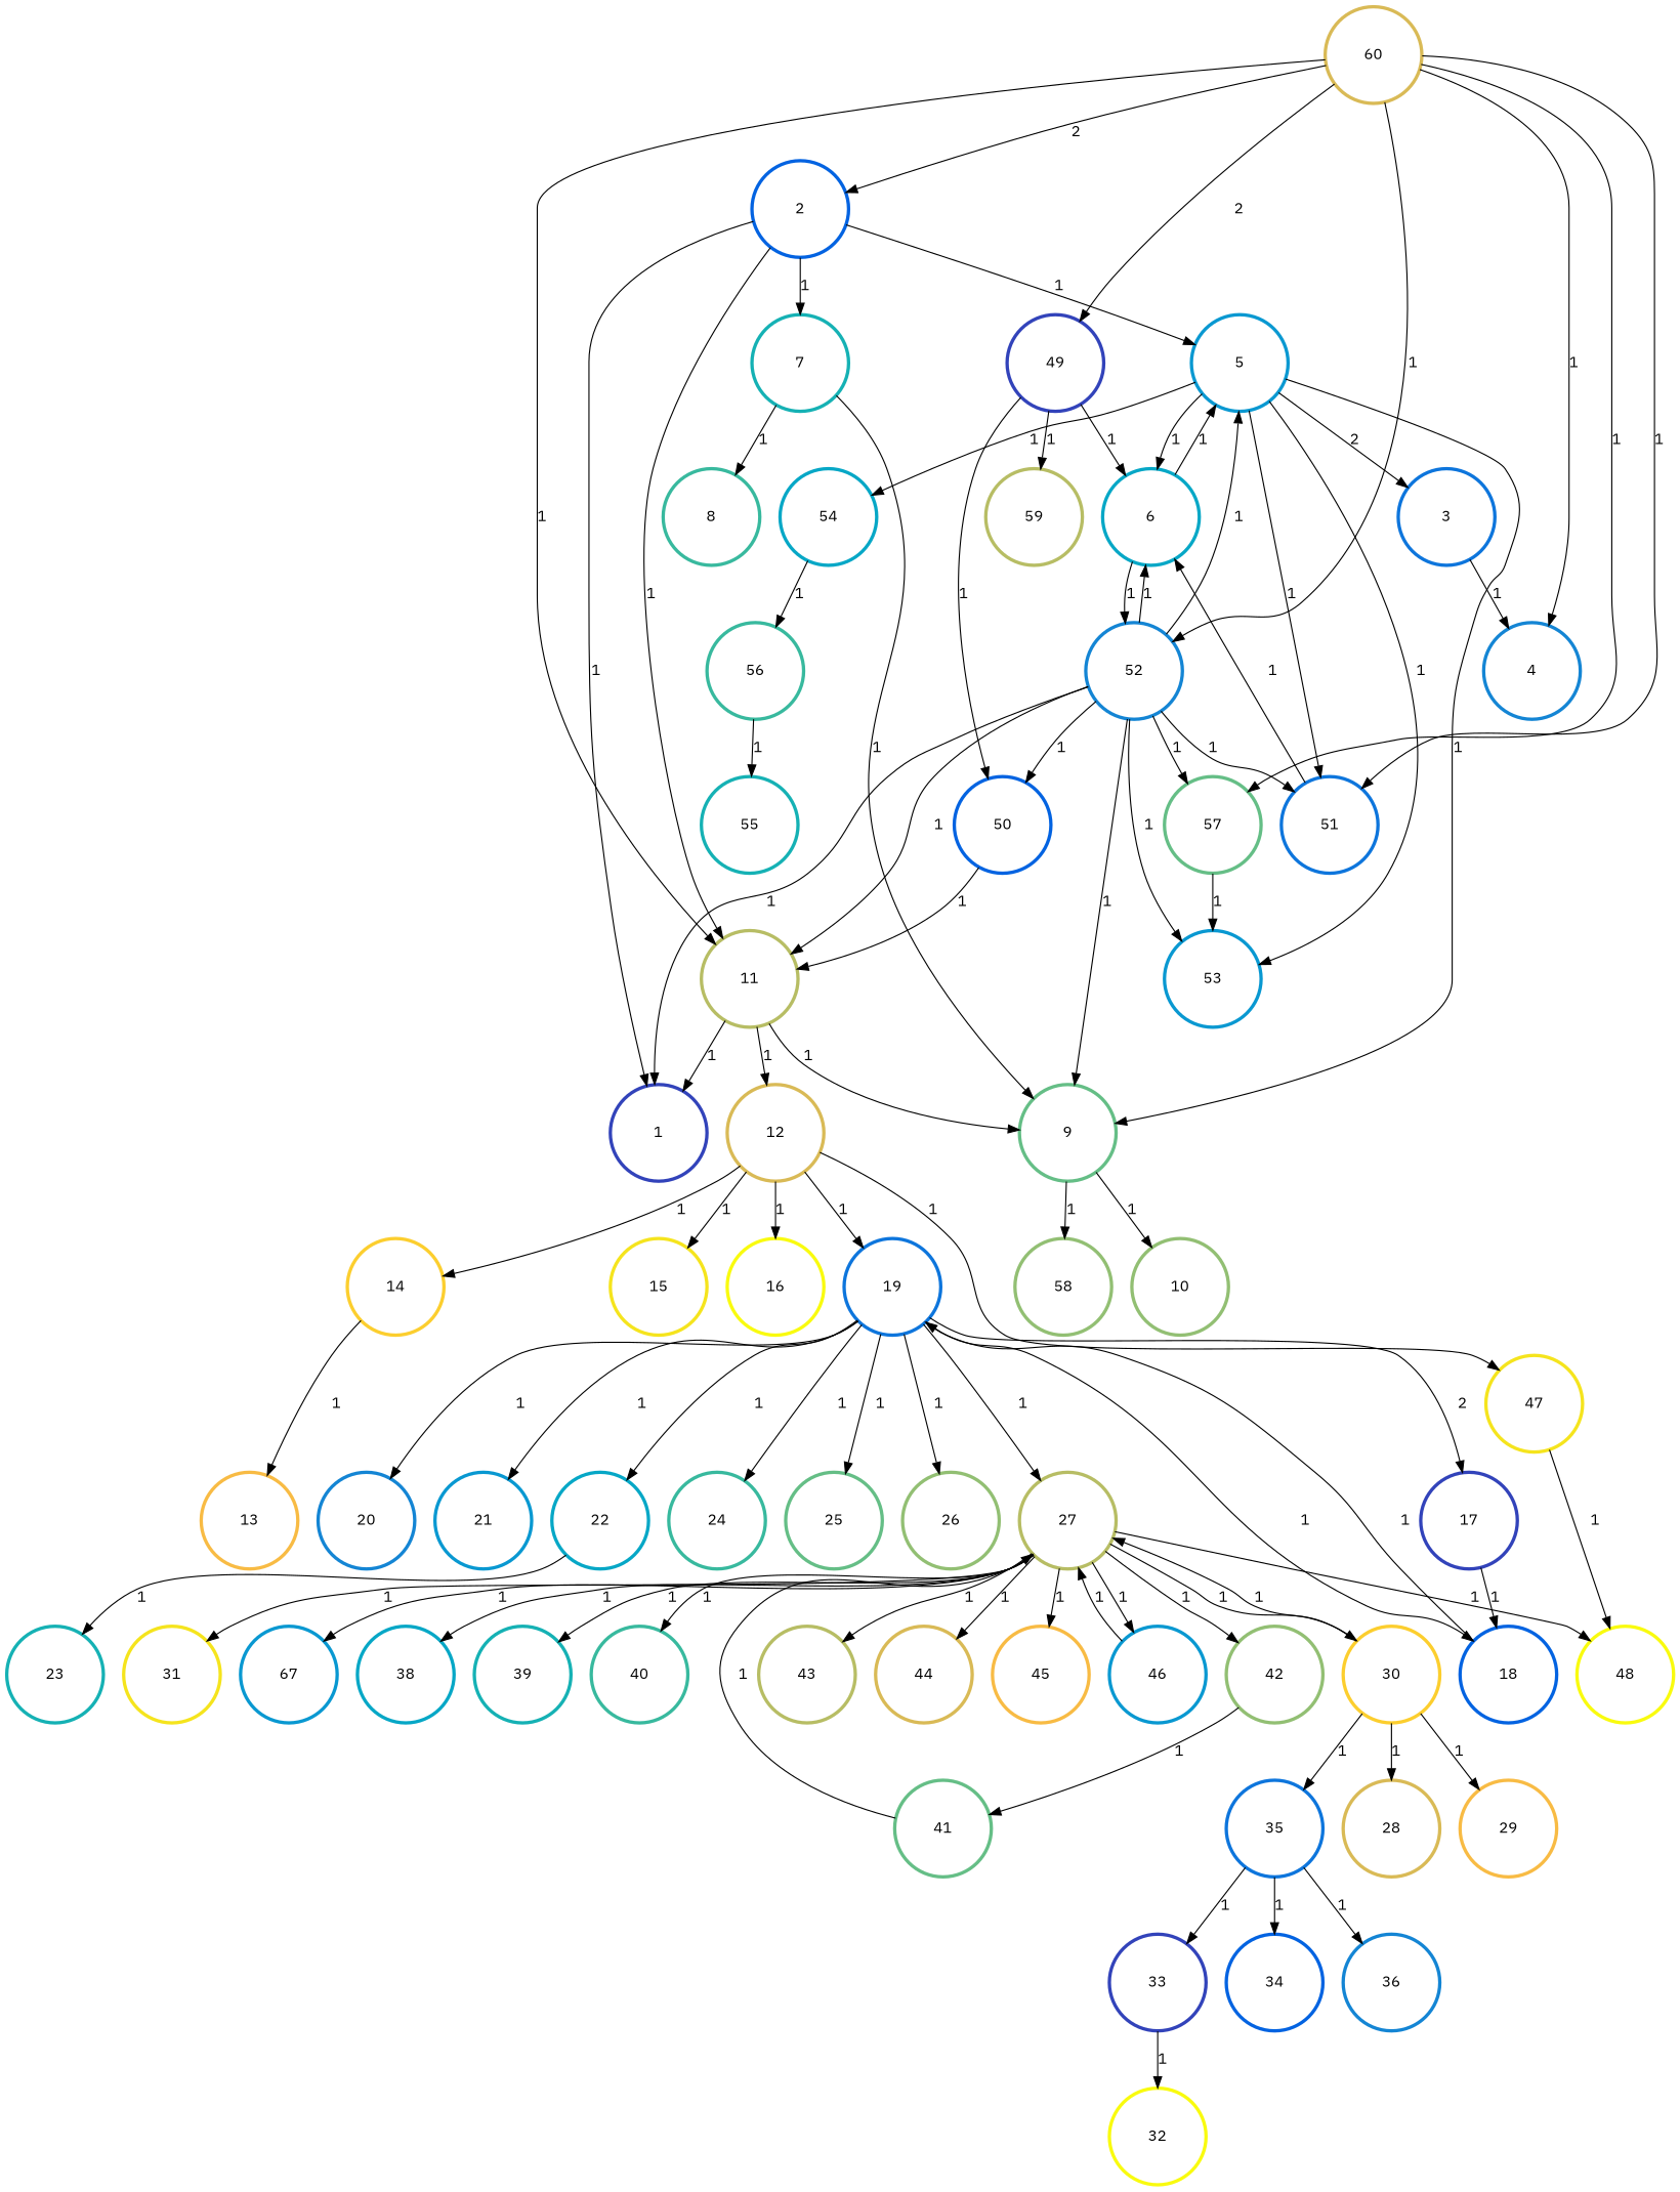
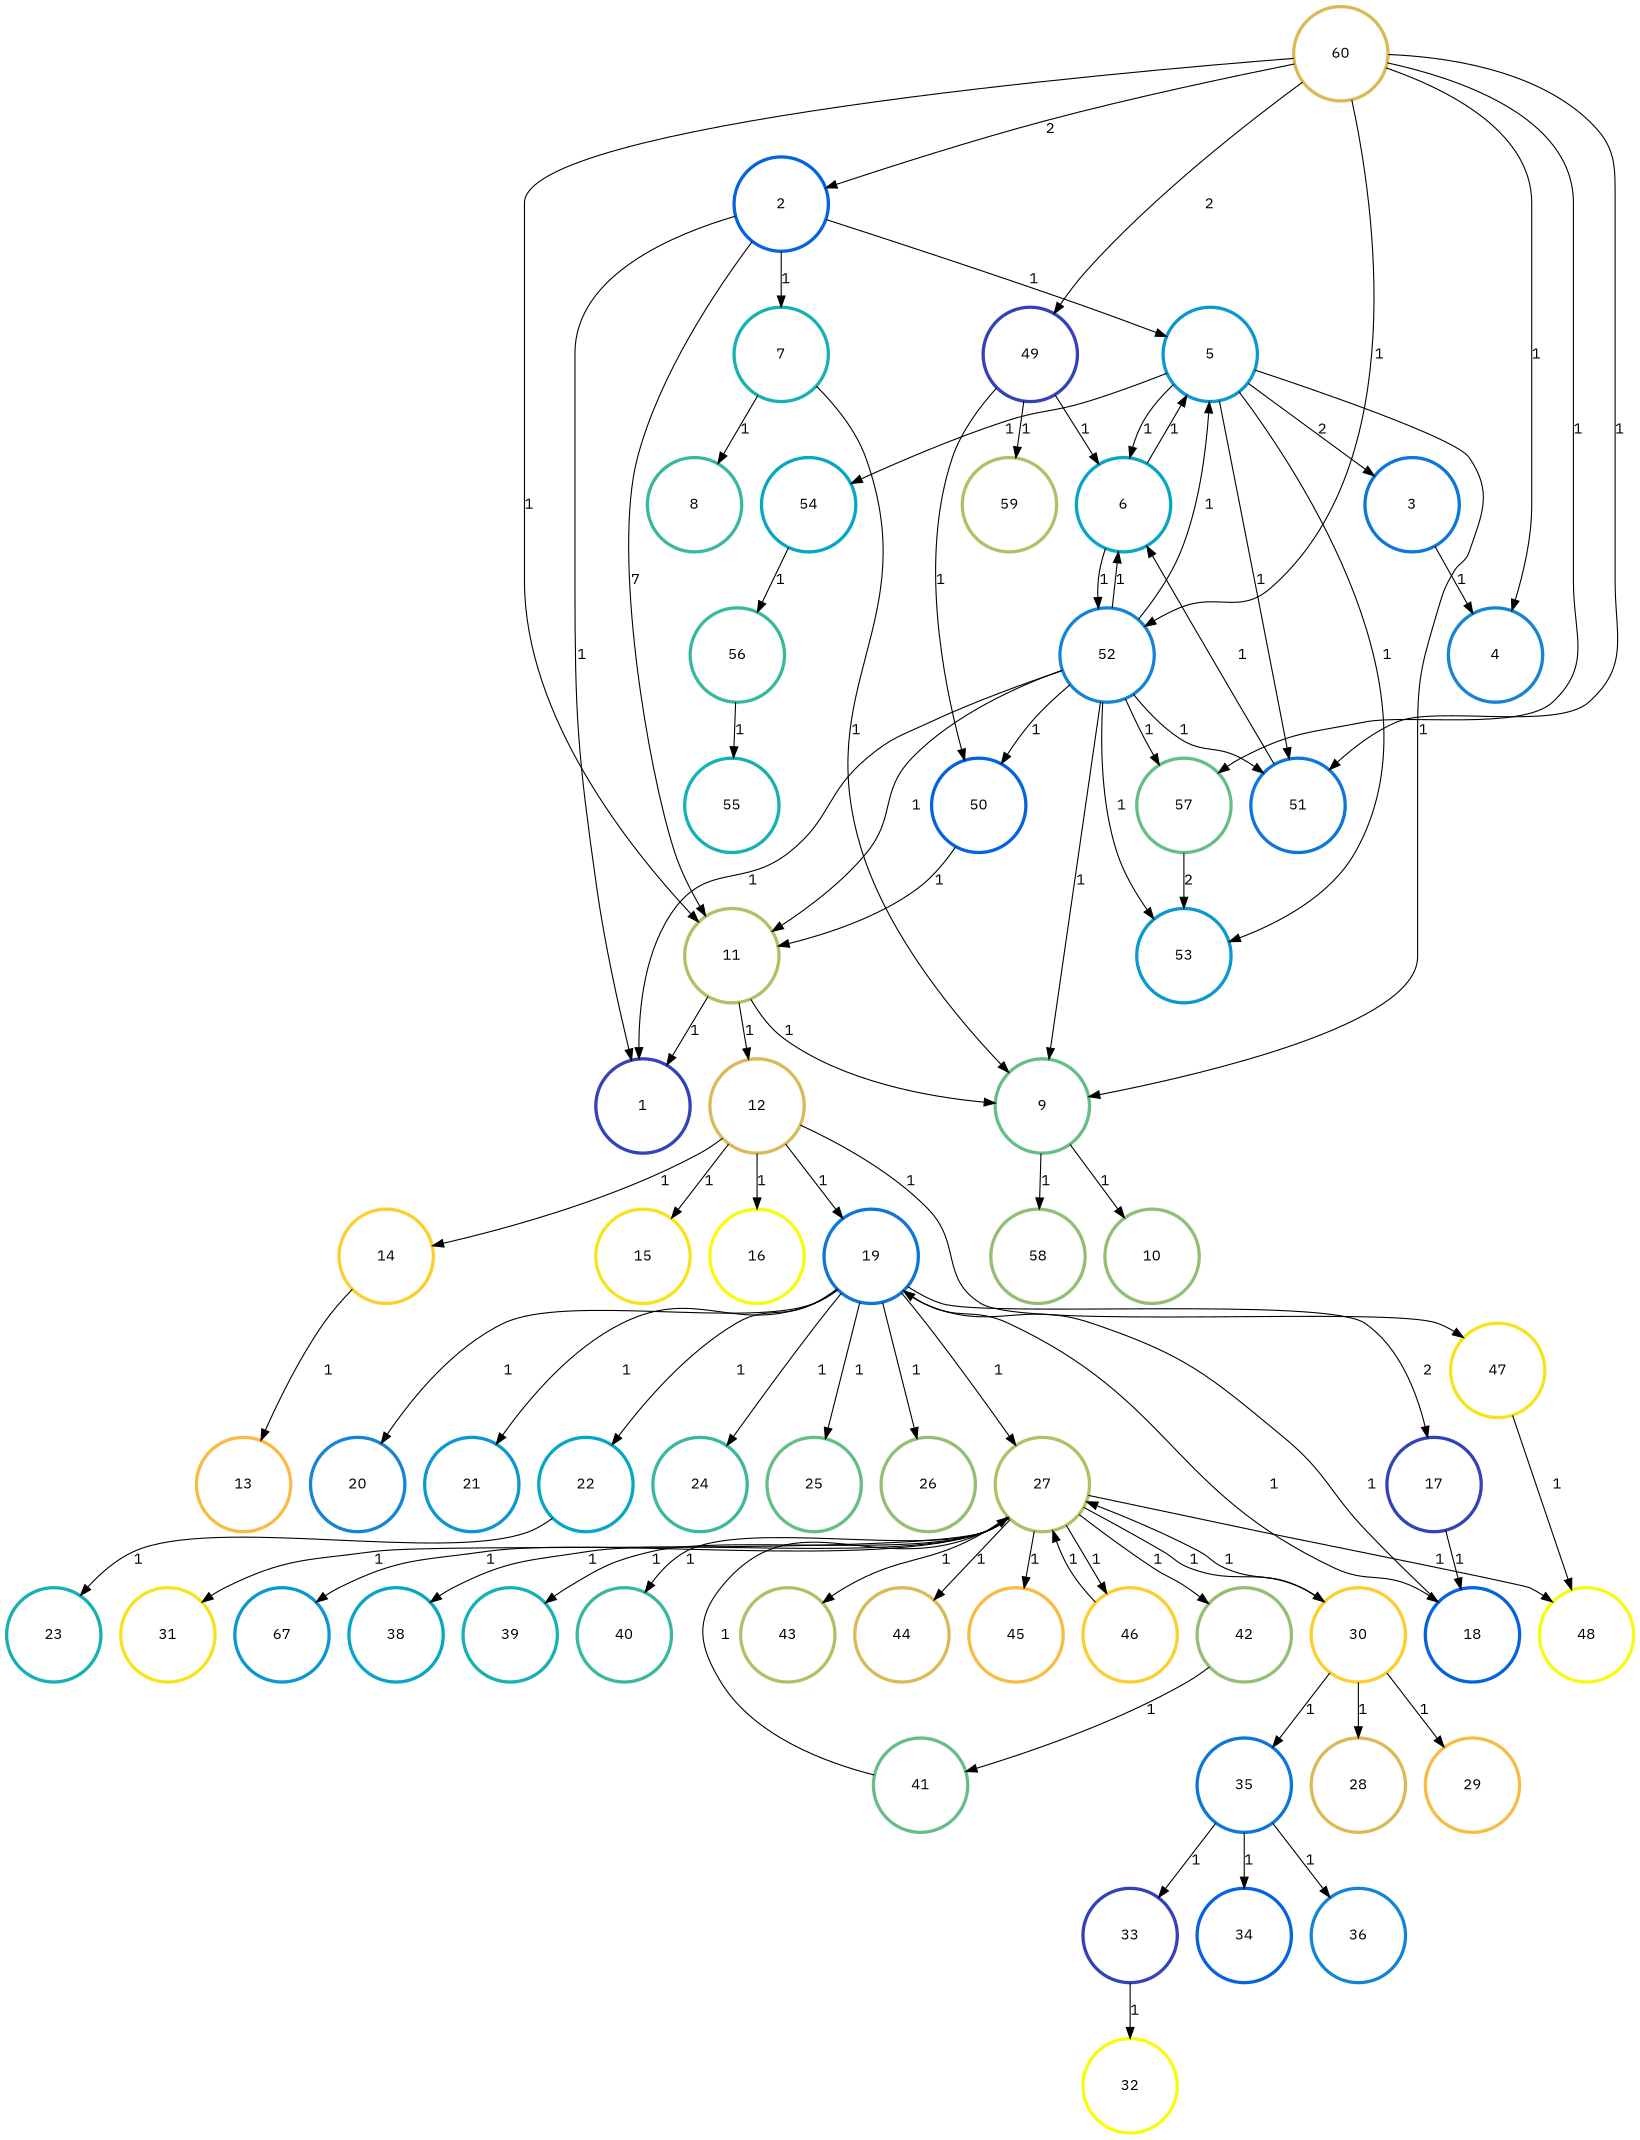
  digraph {
    fontname="IBM Plex Sans"
    rankdir=TB
    node [color="#3243BA" fontname="IBM Plex Sans" penwidth=3]
    edge [color=black fontname="IBM Plex Sans" penwidth=1]
    n1 [height=1.2 label=1 width=1.2]
    n2 [color="#0363E1" height=1.2 label=2 width=1.2]
    n3 [color="#0998D1" height=1.2 label=5 width=1.2]
    n4 [color="#15B1B4" height=1.2 label=7 width=1.2]
    n5 [color="#B7BD64" height=1.2 label=11 width=1.2]
    n6 [color="#0D75DC" height=1.2 label=3 width=1.2]
    n7 [color="#06A7C6" height=1.2 label=6 width=1.2]
    n8 [color="#65BE86" height=1.2 label=9 width=1.2]
    n9 [color="#0D75DC" height=1.2 label=51 width=1.2]
    n10 [color="#0998D1" height=1.2 label=53 width=1.2]
    n11 [color="#06A7C6" height=1.2 label=54 width=1.2]
    n12 [color="#38B99E" height=1.2 label=8 width=1.2]
    n13 [color="#D9BA56" height=1.2 label=12 width=1.2]
    n14 [color="#1485D4" height=1.2 label=4 width=1.2]
    n15 [color="#1485D4" height=1.2 label=52 width=1.2]
    n16 [color="#92BF73" height=1.2 label=10 width=1.2]
    n17 [color="#92BF73" height=1.2 label=58 width=1.2]
    n18 [color="#38B99E" height=1.2 label=56 width=1.2]
    n19 [color="#0363E1" height=1.2 label=50 width=1.2]
    n20 [color="#65BE86" height=1.2 label=57 width=1.2]
    n21 [color="#FCCE2E" height=1.2 label=14 width=1.2]
    n22 [color="#F5E41D" height=1.2 label=15 width=1.2]
    n23 [color="#F9FB0E" height=1.2 label=16 width=1.2]
    n24 [color="#0D75DC" height=1.2 label=19 width=1.2]
    n25 [color="#F5E41D" height=1.2 label=47 width=1.2]
    n26 [color="#F8BB44" height=1.2 label=13 width=1.2]
    n27 [height=1.2 label=17 width=1.2]
    n28 [color="#0363E1" height=1.2 label=18 width=1.2]
    n29 [color="#1485D4" height=1.2 label=20 width=1.2]
    n30 [color="#0998D1" height=1.2 label=21 width=1.2]
    n31 [color="#06A7C6" height=1.2 label=22 width=1.2]
    n32 [color="#38B99E" height=1.2 label=24 width=1.2]
    n33 [color="#65BE86" height=1.2 label=25 width=1.2]
    n34 [color="#92BF73" height=1.2 label=26 width=1.2]
    n35 [color="#B7BD64" height=1.2 label=27 width=1.2]
    n36 [color="#F9FB0E" height=1.2 label=48 width=1.2]
    n37 [color="#15B1B4" height=1.2 label=23 width=1.2]
    n38 [color="#FCCE2E" height=1.2 label=30 width=1.2]
    n39 [color="#F5E41D" height=1.2 label=31 width=1.2]
    n40 [color="#0998D1" height=1.2 label=67 width=1.2]
    n41 [color="#06A7C6" height=1.2 label=38 width=1.2]
    n42 [color="#15B1B4" height=1.2 label=39 width=1.2]
    n43 [color="#38B99E" height=1.2 label=40 width=1.2]
    n44 [color="#92BF73" height=1.2 label=42 width=1.2]
    n45 [color="#B7BD64" height=1.2 label=43 width=1.2]
    n46 [color="#D9BA56" height=1.2 label=44 width=1.2]
    n47 [color="#F8BB44" height=1.2 label=45 width=1.2]
-   n48 [color="#0998D1" height=1.2 label=46 width=1.2]
+   n48 [color="#FCCE2E" height=1.2 label=46 width=1.2]
    n49 [color="#D9BA56" height=1.2 label=28 width=1.2]
    n50 [color="#F8BB44" height=1.2 label=29 width=1.2]
    n51 [color="#0D75DC" height=1.2 label=35 width=1.2]
    n52 [color="#65BE86" height=1.2 label=41 width=1.2]
    n53 [height=1.2 label=33 width=1.2]
    n54 [color="#0363E1" height=1.2 label=34 width=1.2]
    n55 [color="#1485D4" height=1.2 label=36 width=1.2]
    n56 [color="#F9FB0E" height=1.2 label=32 width=1.2]
    n57 [height=1.2 label=49 width=1.2]
    n58 [color="#B7BD64" height=1.2 label=59 width=1.2]
    n59 [color="#15B1B4" height=1.2 label=55 width=1.2]
    n60 [color="#D9BA56" height=1.2 label=60 width=1.2]
    n2 -> n1 [label=1]
    n2 -> n3 [label=1]
    n2 -> n4 [label=1]
-   n2 -> n5 [label=1]
+   n2 -> n5 [label=7]
    n3 -> n6 [label=2]
    n3 -> n7 [label=1]
    n3 -> n8 [label=1]
    n3 -> n9 [label=1]
    n3 -> n10 [label=1]
    n3 -> n11 [label=1]
    n4 -> n8 [label=1]
    n4 -> n12 [label=1]
    n5 -> n1 [label=1]
    n5 -> n8 [label=1]
    n5 -> n13 [label=1]
    n6 -> n14 [label=1]
    n7 -> n3 [label=1]
    n7 -> n15 [label=1]
    n8 -> n16 [label=1]
    n8 -> n17 [label=1]
    n9 -> n7 [label=1]
    n11 -> n18 [label=1]
    n13 -> n21 [label=1]
    n13 -> n22 [label=1]
    n13 -> n23 [label=1]
    n13 -> n24 [label=1]
    n13 -> n25 [label=1]
    n15 -> n1 [label=1]
    n15 -> n3 [label=1]
    n15 -> n5 [label=1]
    n15 -> n7 [label=1]
    n15 -> n8 [label=1]
    n15 -> n9 [label=1]
    n15 -> n10 [label=1]
    n15 -> n19 [label=1]
    n15 -> n20 [label=1]
    n18 -> n59 [label=1]
    n19 -> n5 [label=1]
-   n20 -> n10 [label=1]
+   n20 -> n10 [label=2]
    n21 -> n26 [label=1]
    n24 -> n27 [label=2]
    n24 -> n28 [label=1]
    n24 -> n29 [label=1]
    n24 -> n30 [label=1]
    n24 -> n31 [label=1]
    n24 -> n32 [label=1]
    n24 -> n33 [label=1]
    n24 -> n34 [label=1]
    n24 -> n35 [label=1]
    n25 -> n36 [label=1]
    n27 -> n28 [label=1]
    n28 -> n24 [label=1]
    n31 -> n37 [label=1]
    n35 -> n36 [label=1]
    n35 -> n38 [label=1]
    n35 -> n39 [label=1]
    n35 -> n40 [label=1]
    n35 -> n41 [label=1]
    n35 -> n42 [label=1]
    n35 -> n43 [label=1]
    n35 -> n44 [label=1]
    n35 -> n45 [label=1]
    n35 -> n46 [label=1]
    n35 -> n47 [label=1]
    n35 -> n48 [label=1]
    n38 -> n35 [label=1]
    n38 -> n49 [label=1]
    n38 -> n50 [label=1]
    n38 -> n51 [label=1]
    n44 -> n52 [label=1]
    n48 -> n35 [label=1]
    n51 -> n53 [label=1]
    n51 -> n54 [label=1]
    n51 -> n55 [label=1]
    n52 -> n35 [label=1]
    n53 -> n56 [label=1]
    n57 -> n7 [label=1]
    n57 -> n19 [label=1]
    n57 -> n58 [label=1]
    n60 -> n2 [label=2]
    n60 -> n5 [label=1]
    n60 -> n9 [label=1]
    n60 -> n14 [label=1]
    n60 -> n15 [label=1]
    n60 -> n20 [label=1]
    n60 -> n57 [label=2]
  }
